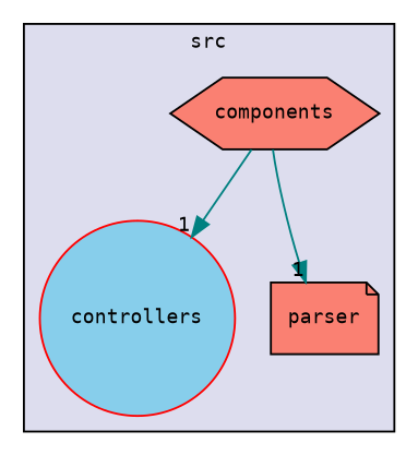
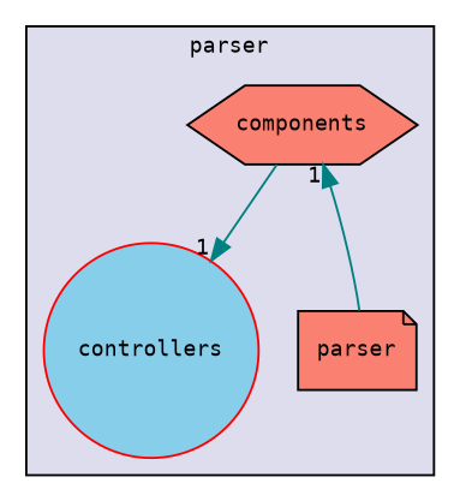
  digraph {
    compound=true
    fontname="DejaVu Sans Mono"
    node [fillcolor=salmon fontname="DejaVu Sans Mono" fontsize=10 style=filled]
    edge [color=teal fontname="DejaVu Sans Mono" headlabel=1 labeldistance=1.5 labelfontname=Helvetica labelfontsize=10]
    n1 [label=components shape=hexagon]
    n2 [color=red fillcolor=skyblue label=controllers shape=circle]
    n3 [label=parser pencolor=black shape=note]
    subgraph cluster_1 {
      bgcolor="#ddddee"
      fontsize=10
-     label=src
+     label=parser
      pencolor=black
      n1
      n2
      n3
    }
    n1 -> n2
-   n1 -> n3
+   n3 -> n1
  }
